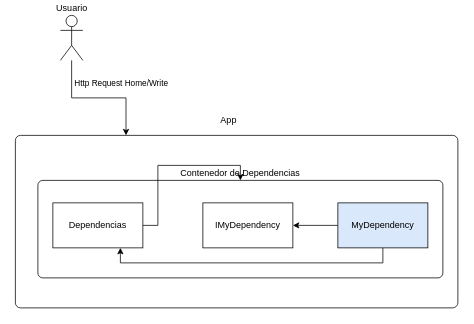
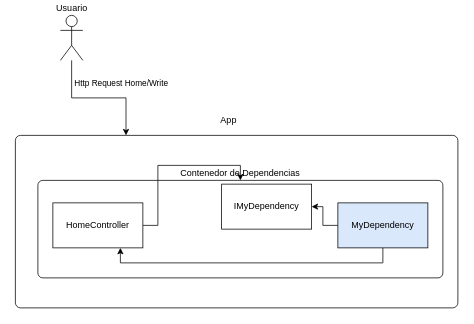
  <mxCell id="0" />
  <mxCell id="1" parent="0" />
  <mxCell id="2" value="" style="rounded=1;whiteSpace=wrap;html=1;arcSize=3;" vertex="1" parent="1"><mxGeometry x="20" y="180" width="590" height="230" as="geometry" /></mxCell>
  <mxCell id="3" value="Contenedor de Dependencias" style="rounded=1;whiteSpace=wrap;html=1;labelPosition=center;verticalLabelPosition=top;align=center;verticalAlign=bottom;arcSize=5;" vertex="1" parent="1"><mxGeometry x="50" y="240" width="540" height="130" as="geometry" /></mxCell>
  <mxCell id="4" style="edgeStyle=orthogonalEdgeStyle;rounded=0;orthogonalLoop=1;jettySize=auto;html=1;exitX=1;exitY=0.5;exitDx=0;exitDy=0;" edge="1" parent="1" source="5" target="3"><mxGeometry relative="1" as="geometry" /></mxCell>
- <mxCell id="5" value="Dependencias" style="rounded=0;whiteSpace=wrap;html=1;" vertex="1" parent="1"><mxGeometry x="70" y="270" width="120" height="60" as="geometry" /></mxCell>
+ <mxCell id="5" value="HomeController" style="rounded=0;whiteSpace=wrap;html=1;" vertex="1" parent="1"><mxGeometry x="70" y="270" width="120" height="60" as="geometry" /></mxCell>
  <mxCell id="6" style="edgeStyle=orthogonalEdgeStyle;rounded=0;orthogonalLoop=1;jettySize=auto;html=1;exitX=0;exitY=0.5;exitDx=0;exitDy=0;" edge="1" parent="1" source="8" target="13"><mxGeometry relative="1" as="geometry" /></mxCell>
  <mxCell id="7" style="edgeStyle=orthogonalEdgeStyle;rounded=0;orthogonalLoop=1;jettySize=auto;html=1;exitX=0.5;exitY=1;exitDx=0;exitDy=0;entryX=0.75;entryY=1;entryDx=0;entryDy=0;" edge="1" parent="1" source="8" target="5"><mxGeometry relative="1" as="geometry" /></mxCell>
  <mxCell id="8" value="MyDependency" style="rounded=0;whiteSpace=wrap;html=1;fillColor=#dae8fc;" vertex="1" parent="1"><mxGeometry x="450" y="270" width="120" height="60" as="geometry" /></mxCell>
  <mxCell id="9" value="App" style="text;html=1;align=center;verticalAlign=middle;resizable=0;points=[];autosize=1;" vertex="1" parent="1"><mxGeometry x="284" y="150" width="40" height="20" as="geometry" /></mxCell>
  <mxCell id="10" style="edgeStyle=orthogonalEdgeStyle;rounded=0;orthogonalLoop=1;jettySize=auto;html=1;entryX=0.25;entryY=0;entryDx=0;entryDy=0;" edge="1" parent="1" source="12" target="2"><mxGeometry relative="1" as="geometry" /></mxCell>
  <mxCell id="11" value="Http Request Home/Write" style="edgeLabel;html=1;align=center;verticalAlign=middle;resizable=0;points=[];" vertex="1" connectable="0" parent="10"><mxGeometry x="-0.536" relative="1" as="geometry"><mxPoint x="65" y="-10" as="offset" /></mxGeometry></mxCell>
  <mxCell id="12" value="Usuario" style="shape=umlActor;verticalLabelPosition=top;verticalAlign=bottom;html=1;outlineConnect=0;labelPosition=center;align=center;" vertex="1" parent="1"><mxGeometry x="80" y="20" width="30" height="60" as="geometry" /></mxCell>
- <mxCell id="13" value="IMyDependency" style="rounded=0;whiteSpace=wrap;html=1;" vertex="1" parent="1"><mxGeometry x="270" y="270" width="120" height="60" as="geometry" /></mxCell>
+ <mxCell id="13" value="IMyDependency" style="rounded=0;whiteSpace=wrap;html=1;" vertex="1" parent="1"><mxGeometry x="295" y="245" width="120" height="60" as="geometry" /></mxCell>
